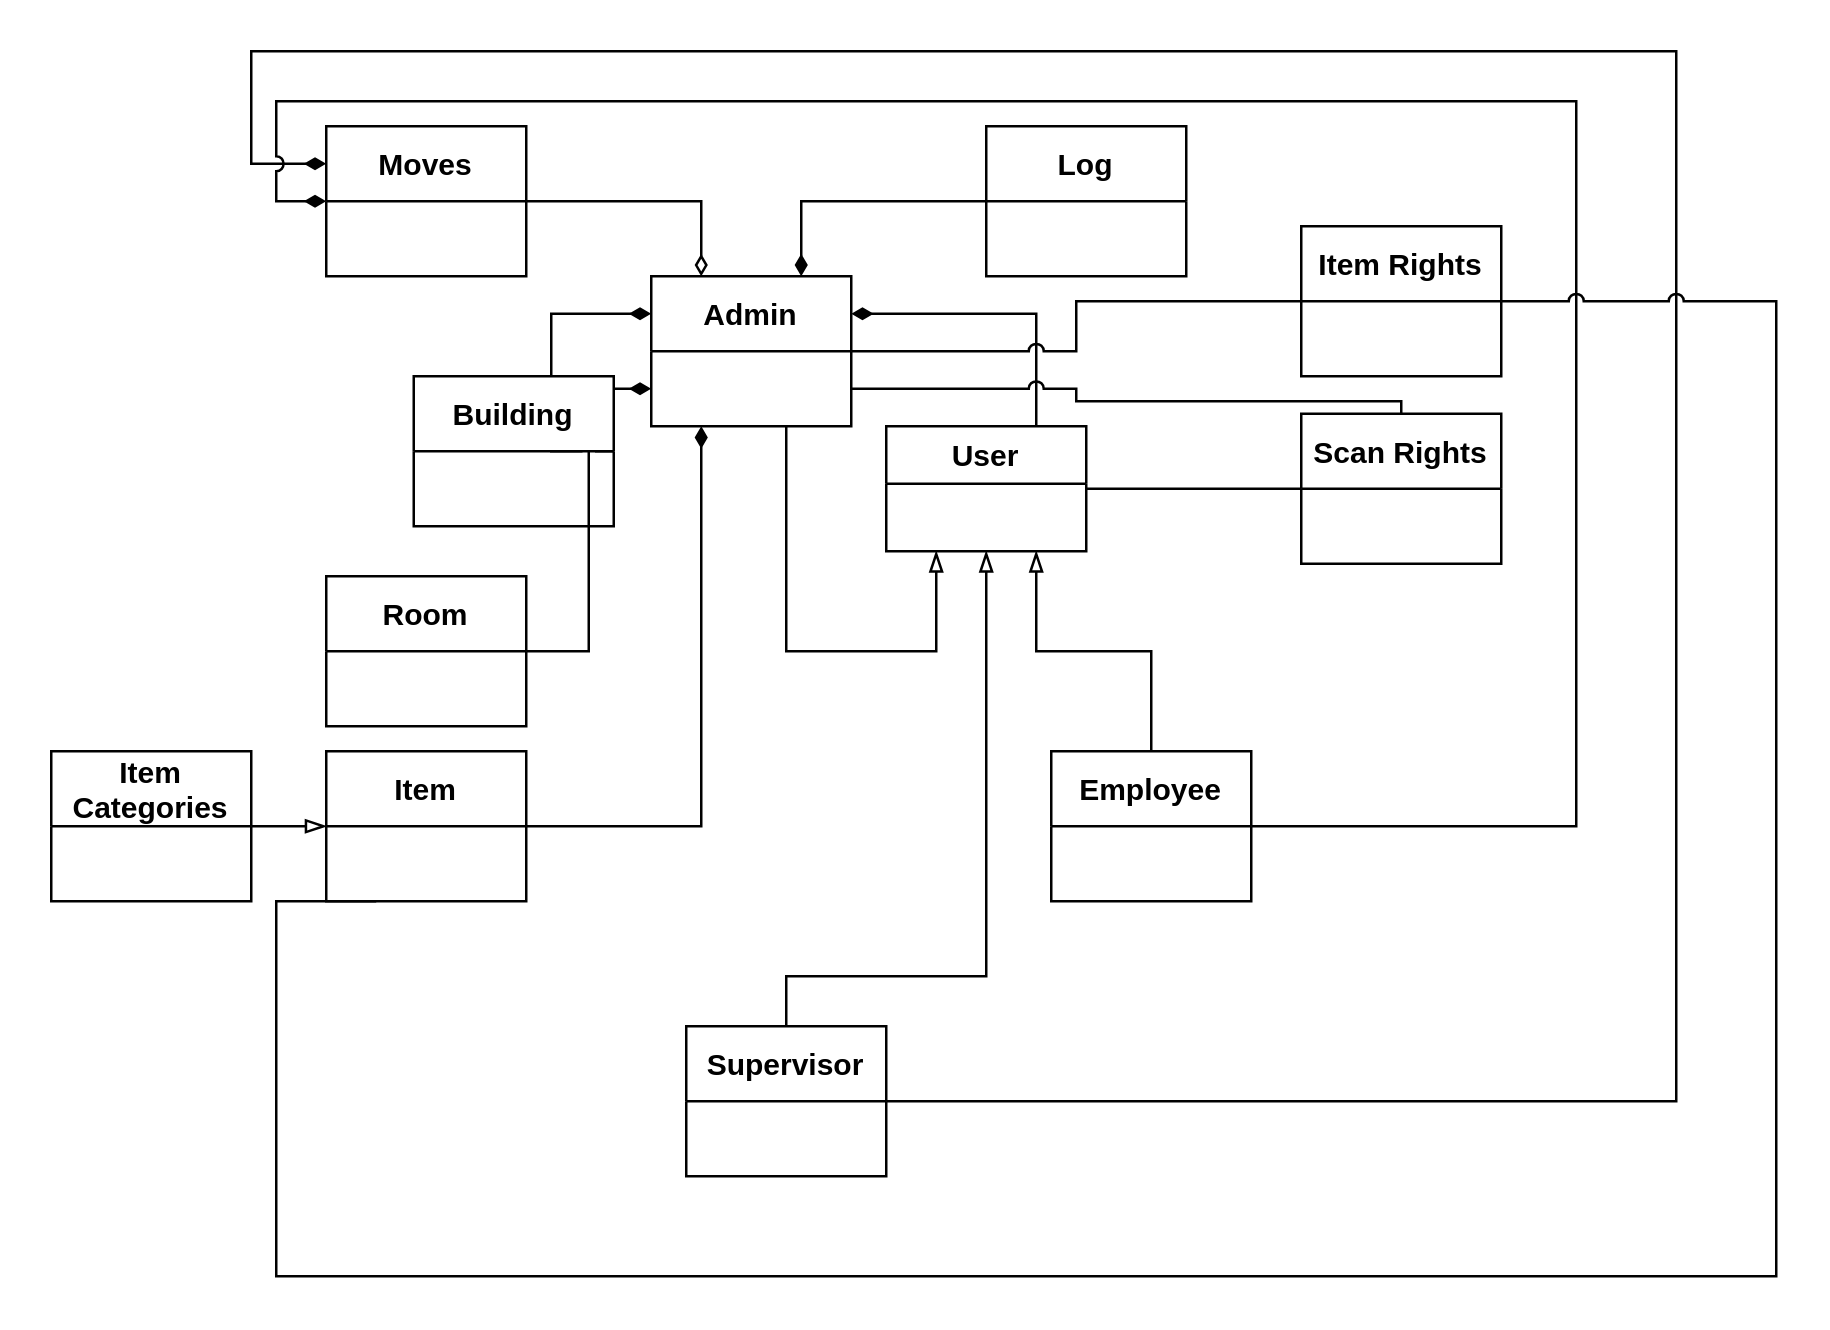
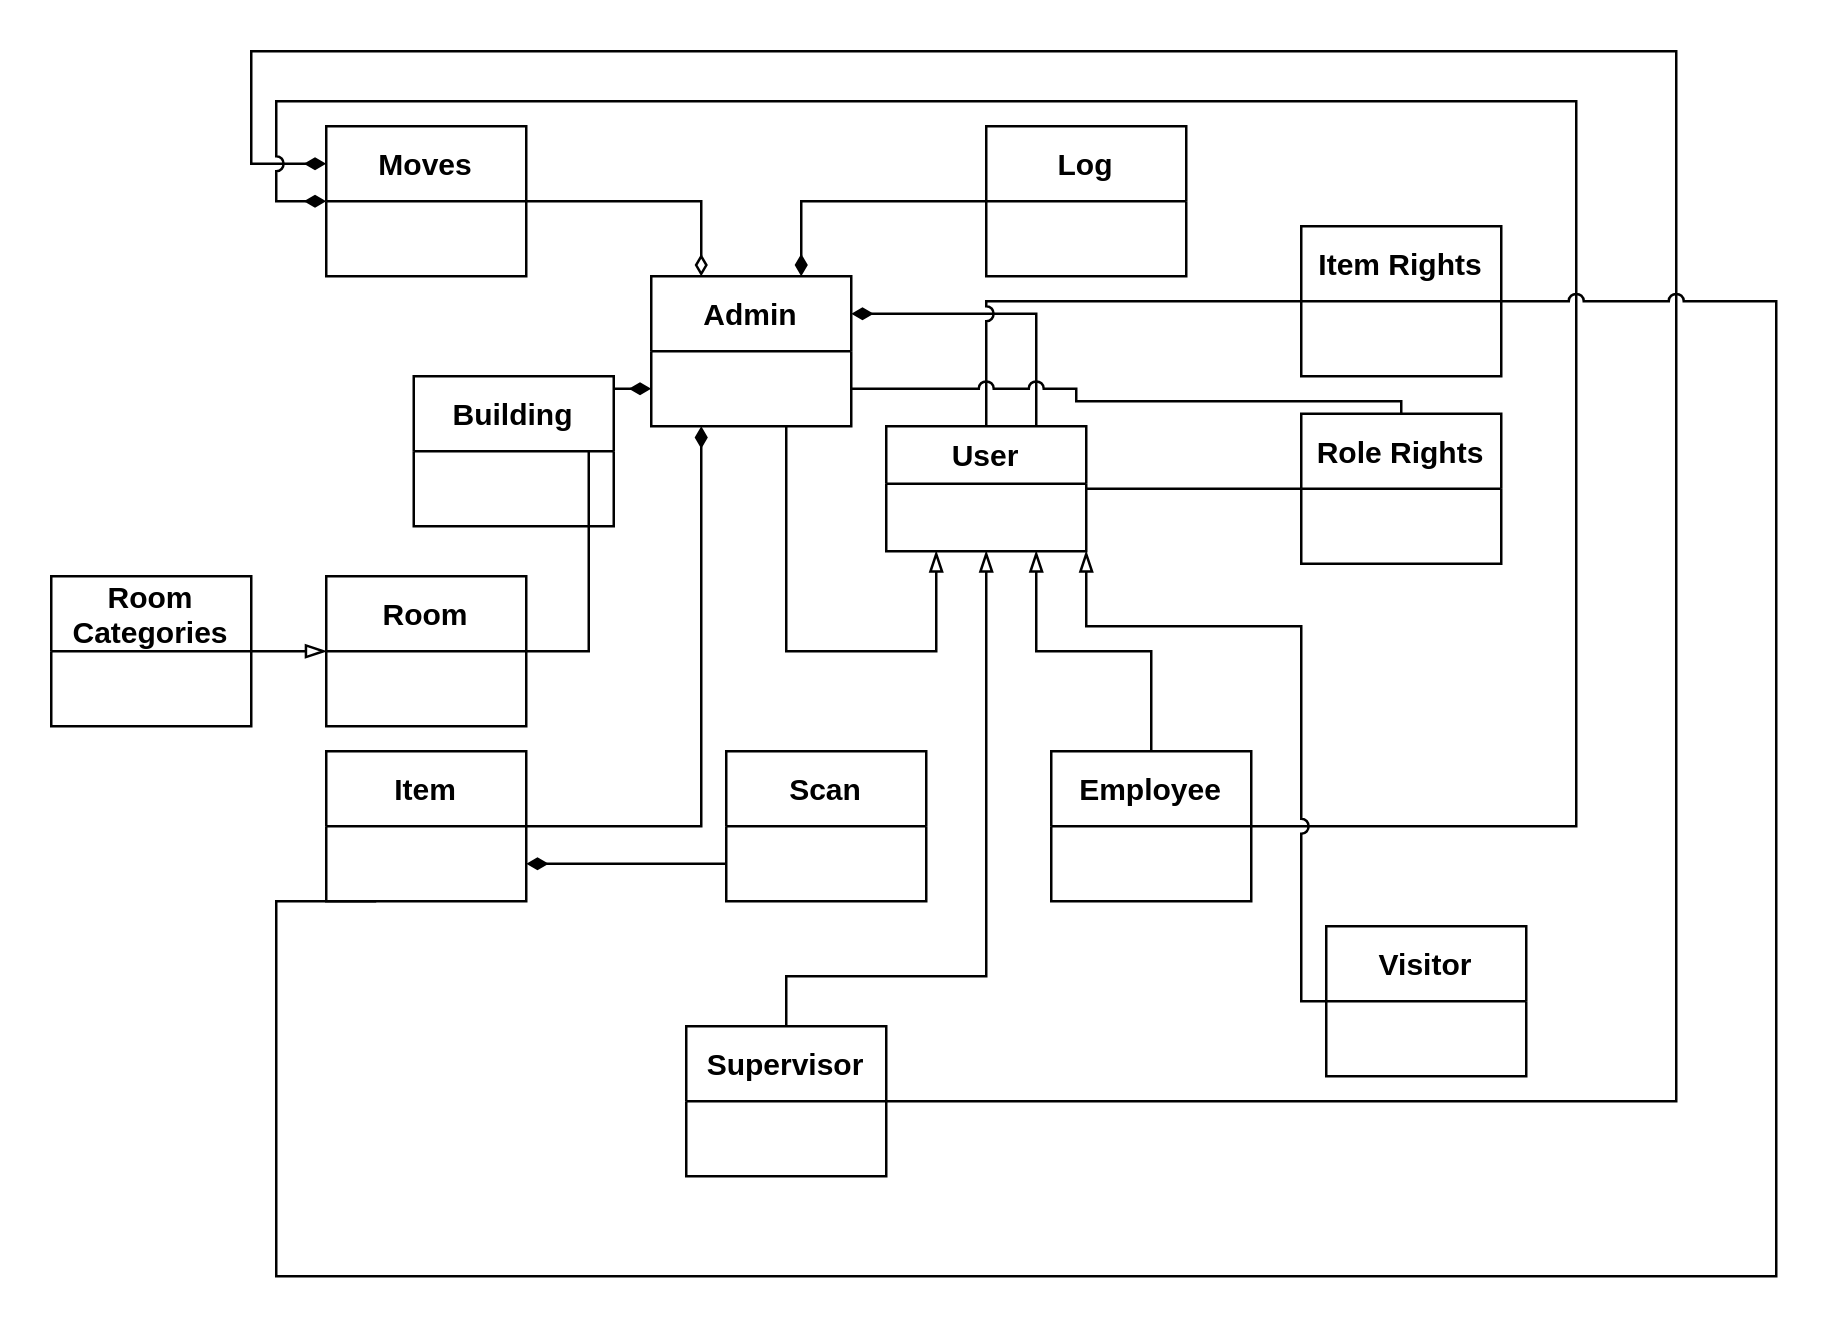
  <mxCell id="0" />
  <mxCell id="1" parent="0" />
  <mxCell id="2" style="edgeStyle=orthogonalEdgeStyle;rounded=0;jumpStyle=arc;orthogonalLoop=1;jettySize=auto;html=1;exitX=0.75;exitY=0;exitDx=0;exitDy=0;entryX=1;entryY=0.25;entryDx=0;entryDy=0;endArrow=diamondThin;endFill=1;strokeColor=default;strokeWidth=1;" edge="1" parent="1" source="4" target="6"><mxGeometry relative="1" as="geometry" /></mxCell>
  <mxCell id="3" style="edgeStyle=orthogonalEdgeStyle;rounded=0;jumpStyle=arc;orthogonalLoop=1;jettySize=auto;html=1;entryX=0;entryY=0.5;entryDx=0;entryDy=0;endArrow=none;endFill=0;strokeColor=default;strokeWidth=1;" edge="1" parent="1" source="4" target="33"><mxGeometry relative="1" as="geometry" /></mxCell>
  <mxCell id="4" value="User" style="swimlane;" vertex="1" parent="1"><mxGeometry x="354" y="170" width="80" height="50" as="geometry" /></mxCell>
  <mxCell id="5" style="edgeStyle=orthogonalEdgeStyle;rounded=0;orthogonalLoop=1;jettySize=auto;html=1;entryX=0.25;entryY=1;entryDx=0;entryDy=0;strokeColor=default;strokeWidth=1;endArrow=blockThin;endFill=0;jumpStyle=arc;" edge="1" parent="1" source="6" target="4"><mxGeometry relative="1" as="geometry"><Array as="points"><mxPoint x="314" y="260" /><mxPoint x="374" y="260" /></Array></mxGeometry></mxCell>
  <mxCell id="6" value="Admin" style="swimlane;startSize=30;" vertex="1" parent="1"><mxGeometry x="260" y="110" width="80" height="60" as="geometry" /></mxCell>
  <mxCell id="7" style="edgeStyle=orthogonalEdgeStyle;rounded=0;orthogonalLoop=1;jettySize=auto;html=1;entryX=0.5;entryY=1;entryDx=0;entryDy=0;endArrow=blockThin;endFill=0;strokeColor=default;strokeWidth=1;" edge="1" parent="1" source="9" target="4"><mxGeometry relative="1" as="geometry"><Array as="points"><mxPoint x="314" y="390" /><mxPoint x="394" y="390" /></Array></mxGeometry></mxCell>
  <mxCell id="8" style="edgeStyle=orthogonalEdgeStyle;rounded=0;jumpStyle=arc;orthogonalLoop=1;jettySize=auto;html=1;entryX=0;entryY=0.25;entryDx=0;entryDy=0;endArrow=diamondThin;endFill=1;strokeColor=default;strokeWidth=1;" edge="1" parent="1" source="9" target="24"><mxGeometry relative="1" as="geometry"><Array as="points"><mxPoint x="670" y="440" /><mxPoint x="670" y="20" /><mxPoint x="100" y="20" /><mxPoint x="100" y="65" /></Array></mxGeometry></mxCell>
  <mxCell id="9" value="Supervisor" style="swimlane;startSize=30;" vertex="1" parent="1"><mxGeometry x="274" y="410" width="80" height="60" as="geometry" /></mxCell>
  <mxCell id="10" style="edgeStyle=orthogonalEdgeStyle;rounded=0;orthogonalLoop=1;jettySize=auto;html=1;entryX=0.75;entryY=1;entryDx=0;entryDy=0;endArrow=blockThin;endFill=0;strokeColor=default;strokeWidth=1;" edge="1" parent="1" source="12" target="4"><mxGeometry relative="1" as="geometry" /></mxCell>
  <mxCell id="11" style="edgeStyle=orthogonalEdgeStyle;rounded=0;jumpStyle=arc;orthogonalLoop=1;jettySize=auto;html=1;entryX=0;entryY=0.5;entryDx=0;entryDy=0;endArrow=diamondThin;endFill=1;strokeColor=default;strokeWidth=1;" edge="1" parent="1" source="12" target="24"><mxGeometry relative="1" as="geometry"><Array as="points"><mxPoint x="630" y="330" /><mxPoint x="630" y="40" /><mxPoint x="110" y="40" /><mxPoint x="110" y="80" /></Array></mxGeometry></mxCell>
  <mxCell id="12" value="Employee" style="swimlane;startSize=30;" vertex="1" parent="1"><mxGeometry x="420" y="300" width="80" height="60" as="geometry" /></mxCell>
+ <mxCell id="13" style="edgeStyle=orthogonalEdgeStyle;rounded=0;orthogonalLoop=1;jettySize=auto;html=1;entryX=1;entryY=1;entryDx=0;entryDy=0;endArrow=blockThin;endFill=0;strokeColor=default;strokeWidth=1;jumpStyle=arc;" edge="1" parent="1" source="14" target="4"><mxGeometry relative="1" as="geometry"><Array as="points"><mxPoint x="520" y="400" /><mxPoint x="520" y="250" /><mxPoint x="434" y="250" /></Array></mxGeometry></mxCell>
+ <mxCell id="14" value="Visitor" style="swimlane;startSize=30;" vertex="1" parent="1"><mxGeometry x="530" y="370" width="80" height="60" as="geometry" /></mxCell>
  <mxCell id="15" style="edgeStyle=orthogonalEdgeStyle;rounded=0;jumpStyle=arc;orthogonalLoop=1;jettySize=auto;html=1;entryX=0.25;entryY=1;entryDx=0;entryDy=0;endArrow=diamondThin;endFill=1;strokeColor=default;strokeWidth=1;" edge="1" parent="1" source="16" target="6"><mxGeometry relative="1" as="geometry" /></mxCell>
  <mxCell id="16" value="Item" style="swimlane;startSize=30;" vertex="1" parent="1"><mxGeometry x="130" y="300" width="80" height="60" as="geometry" /></mxCell>
  <mxCell id="17" style="edgeStyle=orthogonalEdgeStyle;rounded=0;jumpStyle=arc;orthogonalLoop=1;jettySize=auto;html=1;entryX=0;entryY=0.75;entryDx=0;entryDy=0;endArrow=diamondThin;endFill=1;strokeColor=default;strokeWidth=1;" edge="1" parent="1" source="18" target="6"><mxGeometry relative="1" as="geometry" /></mxCell>
  <mxCell id="18" value="Room" style="swimlane;startSize=30;" vertex="1" parent="1"><mxGeometry x="130" y="230" width="80" height="60" as="geometry" /></mxCell>
- <mxCell id="19" style="edgeStyle=orthogonalEdgeStyle;rounded=0;jumpStyle=arc;orthogonalLoop=1;jettySize=auto;html=1;exitX=1;exitY=0.5;exitDx=0;exitDy=0;entryX=0;entryY=0.25;entryDx=0;entryDy=0;endArrow=diamondThin;endFill=1;strokeColor=default;strokeWidth=1;" edge="1" parent="1" source="20" target="6"><mxGeometry relative="1" as="geometry"><Array as="points"><mxPoint x="220" y="180" /><mxPoint x="220" y="125" /></Array></mxGeometry></mxCell>
  <mxCell id="20" value="Building" style="swimlane;startSize=30;" vertex="1" parent="1"><mxGeometry x="165" y="150" width="80" height="60" as="geometry" /></mxCell>
  <mxCell id="21" style="edgeStyle=orthogonalEdgeStyle;rounded=0;jumpStyle=arc;orthogonalLoop=1;jettySize=auto;html=1;entryX=0.75;entryY=0;entryDx=0;entryDy=0;endArrow=diamondThin;endFill=1;strokeColor=default;strokeWidth=1;" edge="1" parent="1" source="22" target="6"><mxGeometry relative="1" as="geometry" /></mxCell>
  <mxCell id="22" value="Log" style="swimlane;startSize=30;" vertex="1" parent="1"><mxGeometry x="394" y="50" width="80" height="60" as="geometry" /></mxCell>
  <mxCell id="23" style="edgeStyle=orthogonalEdgeStyle;rounded=0;jumpStyle=arc;orthogonalLoop=1;jettySize=auto;html=1;entryX=0.25;entryY=0;entryDx=0;entryDy=0;endArrow=diamondThin;endFill=0;strokeColor=default;strokeWidth=1;" edge="1" parent="1" source="24" target="6"><mxGeometry relative="1" as="geometry" /></mxCell>
  <mxCell id="24" value="Moves" style="swimlane;startSize=30;" vertex="1" parent="1"><mxGeometry x="130" y="50" width="80" height="60" as="geometry" /></mxCell>
- <mxCell id="27" style="edgeStyle=orthogonalEdgeStyle;rounded=0;jumpStyle=arc;orthogonalLoop=1;jettySize=auto;html=1;entryX=0;entryY=0.5;entryDx=0;entryDy=0;endArrow=blockThin;endFill=0;strokeColor=default;strokeWidth=1;" edge="1" parent="1" source="28" target="16"><mxGeometry relative="1" as="geometry" /></mxCell>
- <mxCell id="28" value="Item&#10;Categories" style="swimlane;startSize=30;" vertex="1" parent="1"><mxGeometry x="20" y="300" width="80" height="60" as="geometry" /></mxCell>
- <mxCell id="29" style="edgeStyle=orthogonalEdgeStyle;rounded=0;jumpStyle=arc;orthogonalLoop=1;jettySize=auto;html=1;entryX=1;entryY=0.5;entryDx=0;entryDy=0;endArrow=none;endFill=0;strokeColor=default;strokeWidth=1;" edge="1" parent="1" source="31" target="6"><mxGeometry relative="1" as="geometry" /></mxCell>
+ <mxCell id="25" style="edgeStyle=orthogonalEdgeStyle;rounded=0;jumpStyle=arc;orthogonalLoop=1;jettySize=auto;html=1;entryX=0;entryY=0.5;entryDx=0;entryDy=0;endArrow=blockThin;endFill=0;strokeColor=default;strokeWidth=1;" edge="1" parent="1" source="26" target="18"><mxGeometry relative="1" as="geometry" /></mxCell>
+ <mxCell id="26" value="Room &#10;Categories" style="swimlane;startSize=30;" vertex="1" parent="1"><mxGeometry x="20" y="230" width="80" height="60" as="geometry" /></mxCell>
+ <mxCell id="29" style="edgeStyle=orthogonalEdgeStyle;rounded=0;jumpStyle=arc;orthogonalLoop=1;jettySize=auto;html=1;endArrow=none;endFill=0;strokeColor=default;strokeWidth=1;" edge="1" parent="1" source="31" target="4"><mxGeometry relative="1" as="geometry" /></mxCell>
  <mxCell id="30" style="edgeStyle=orthogonalEdgeStyle;rounded=0;jumpStyle=arc;orthogonalLoop=1;jettySize=auto;html=1;endArrow=none;endFill=0;strokeColor=default;strokeWidth=1;" edge="1" parent="1" source="31"><mxGeometry relative="1" as="geometry"><mxPoint x="150" y="360" as="targetPoint" /><Array as="points"><mxPoint x="710" y="120" /><mxPoint x="710" y="510" /><mxPoint x="110" y="510" /><mxPoint x="110" y="360" /></Array></mxGeometry></mxCell>
  <mxCell id="31" value="Item Rights" style="swimlane;startSize=30;" vertex="1" parent="1"><mxGeometry x="520" y="90" width="80" height="60" as="geometry" /></mxCell>
  <mxCell id="32" style="edgeStyle=orthogonalEdgeStyle;rounded=0;jumpStyle=arc;orthogonalLoop=1;jettySize=auto;html=1;entryX=1;entryY=0.75;entryDx=0;entryDy=0;endArrow=none;endFill=0;strokeColor=default;strokeWidth=1;" edge="1" parent="1" source="33" target="6"><mxGeometry relative="1" as="geometry"><Array as="points"><mxPoint x="560" y="160" /><mxPoint x="430" y="160" /><mxPoint x="430" y="155" /></Array></mxGeometry></mxCell>
- <mxCell id="33" value="Scan Rights" style="swimlane;startSize=30;" vertex="1" parent="1"><mxGeometry x="520" y="165" width="80" height="60" as="geometry" /></mxCell>
+ <mxCell id="33" value="Role Rights" style="swimlane;startSize=30;" vertex="1" parent="1"><mxGeometry x="520" y="165" width="80" height="60" as="geometry" /></mxCell>
+ <mxCell id="34" style="edgeStyle=orthogonalEdgeStyle;rounded=0;jumpStyle=arc;orthogonalLoop=1;jettySize=auto;html=1;entryX=1;entryY=0.75;entryDx=0;entryDy=0;endArrow=diamondThin;endFill=1;strokeColor=default;strokeWidth=1;" edge="1" parent="1" source="35" target="16"><mxGeometry relative="1" as="geometry"><Array as="points"><mxPoint x="280" y="345" /><mxPoint x="280" y="345" /></Array></mxGeometry></mxCell>
+ <mxCell id="35" value="Scan" style="swimlane;startSize=30;" vertex="1" parent="1"><mxGeometry x="290" y="300" width="80" height="60" as="geometry" /></mxCell>
